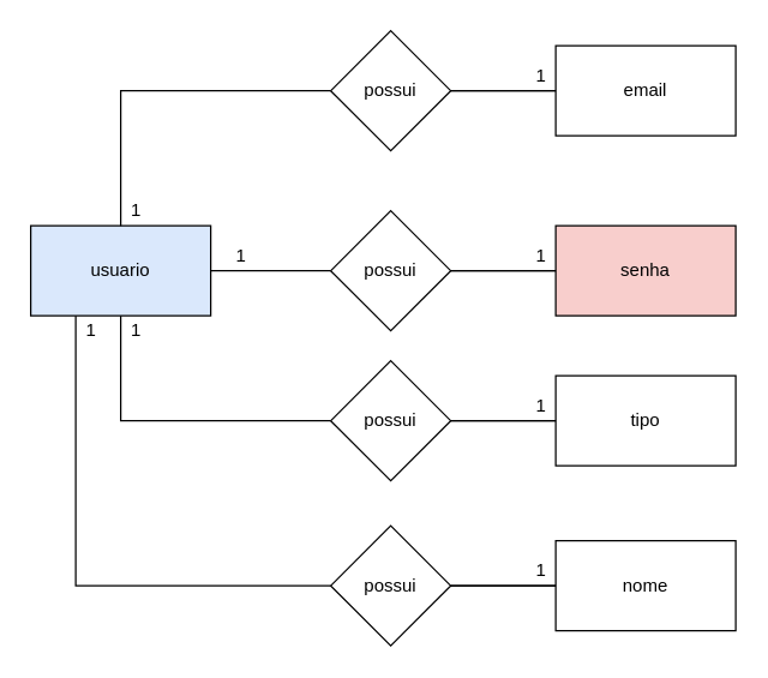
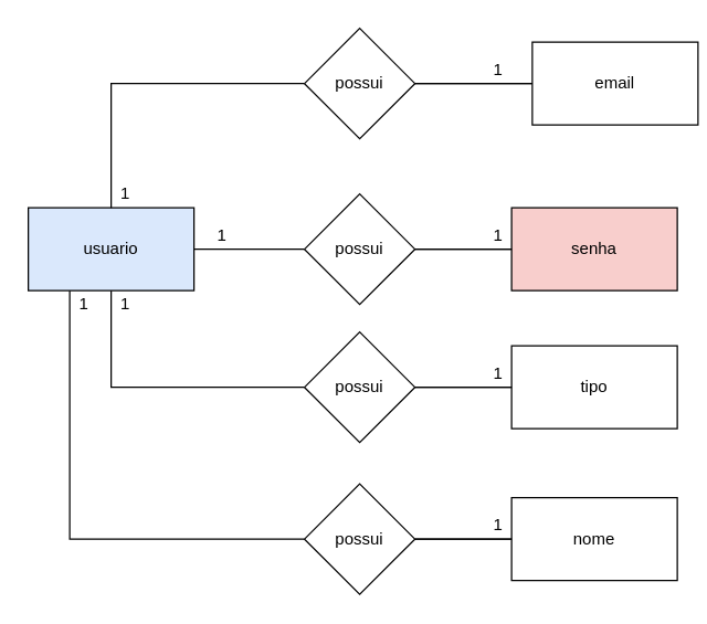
  <mxCell id="0" />
  <mxCell id="1" parent="0" />
  <mxCell id="2" value="usuario" style="rounded=0;whiteSpace=wrap;html=1;fillColor=#dae8fc;" vertex="1" parent="1"><mxGeometry x="20" y="150" width="120" height="60" as="geometry" /></mxCell>
  <mxCell id="3" value="" style="edgeStyle=orthogonalEdgeStyle;rounded=0;orthogonalLoop=1;jettySize=auto;html=1;endArrow=none;endFill=0;" edge="1" parent="1" source="4" target="7"><mxGeometry relative="1" as="geometry" /></mxCell>
  <mxCell id="4" value="senha" style="rounded=0;whiteSpace=wrap;html=1;fillColor=#f8cecc;" vertex="1" parent="1"><mxGeometry x="370" y="150" width="120" height="60" as="geometry" /></mxCell>
  <mxCell id="5" value="" style="edgeStyle=orthogonalEdgeStyle;rounded=0;orthogonalLoop=1;jettySize=auto;html=1;endArrow=none;endFill=0;" edge="1" parent="1" source="7" target="2"><mxGeometry relative="1" as="geometry" /></mxCell>
  <mxCell id="6" value="" style="edgeStyle=orthogonalEdgeStyle;rounded=0;orthogonalLoop=1;jettySize=auto;html=1;endArrow=none;endFill=0;" edge="1" parent="1" source="7" target="4"><mxGeometry relative="1" as="geometry" /></mxCell>
  <mxCell id="7" value="possui" style="rhombus;whiteSpace=wrap;html=1;" vertex="1" parent="1"><mxGeometry x="220" y="140" width="80" height="80" as="geometry" /></mxCell>
  <mxCell id="8" value="1" style="text;html=1;align=center;verticalAlign=middle;resizable=0;points=[];autosize=1;strokeColor=none;" vertex="1" parent="1"><mxGeometry x="150" y="160" width="20" height="20" as="geometry" /></mxCell>
  <mxCell id="9" value="1" style="text;html=1;align=center;verticalAlign=middle;resizable=0;points=[];autosize=1;strokeColor=none;" vertex="1" parent="1"><mxGeometry x="350" y="160" width="20" height="20" as="geometry" /></mxCell>
  <mxCell id="10" value="" style="edgeStyle=orthogonalEdgeStyle;rounded=0;orthogonalLoop=1;jettySize=auto;html=1;endArrow=none;endFill=0;" edge="1" source="11" target="14" parent="1"><mxGeometry relative="1" as="geometry" /></mxCell>
- <mxCell id="11" value="email" style="rounded=0;whiteSpace=wrap;html=1;" vertex="1" parent="1"><mxGeometry x="370" y="30" width="120" height="60" as="geometry" /></mxCell>
+ <mxCell id="11" value="email" style="rounded=0;whiteSpace=wrap;html=1;" vertex="1" parent="1"><mxGeometry x="385" y="30" width="120" height="60" as="geometry" /></mxCell>
  <mxCell id="12" value="" style="edgeStyle=orthogonalEdgeStyle;rounded=0;orthogonalLoop=1;jettySize=auto;html=1;endArrow=none;endFill=0;entryX=0.5;entryY=0;entryDx=0;entryDy=0;" edge="1" source="14" parent="1" target="2"><mxGeometry relative="1" as="geometry"><mxPoint x="150" y="60" as="targetPoint" /></mxGeometry></mxCell>
  <mxCell id="13" value="" style="edgeStyle=orthogonalEdgeStyle;rounded=0;orthogonalLoop=1;jettySize=auto;html=1;endArrow=none;endFill=0;" edge="1" source="14" target="11" parent="1"><mxGeometry relative="1" as="geometry" /></mxCell>
  <mxCell id="14" value="possui" style="rhombus;whiteSpace=wrap;html=1;" vertex="1" parent="1"><mxGeometry x="220" y="20" width="80" height="80" as="geometry" /></mxCell>
  <mxCell id="15" value="1" style="text;html=1;align=center;verticalAlign=middle;resizable=0;points=[];autosize=1;strokeColor=none;" vertex="1" parent="1"><mxGeometry x="80" y="130" width="20" height="20" as="geometry" /></mxCell>
  <mxCell id="16" value="1" style="text;html=1;align=center;verticalAlign=middle;resizable=0;points=[];autosize=1;strokeColor=none;" vertex="1" parent="1"><mxGeometry x="350" y="40" width="20" height="20" as="geometry" /></mxCell>
  <mxCell id="17" value="" style="edgeStyle=orthogonalEdgeStyle;rounded=0;orthogonalLoop=1;jettySize=auto;html=1;endArrow=none;endFill=0;" edge="1" source="18" target="21" parent="1"><mxGeometry relative="1" as="geometry" /></mxCell>
  <mxCell id="18" value="tipo" style="rounded=0;whiteSpace=wrap;html=1;" vertex="1" parent="1"><mxGeometry x="370" y="250" width="120" height="60" as="geometry" /></mxCell>
  <mxCell id="19" value="" style="edgeStyle=orthogonalEdgeStyle;rounded=0;orthogonalLoop=1;jettySize=auto;html=1;endArrow=none;endFill=0;entryX=0.5;entryY=1;entryDx=0;entryDy=0;" edge="1" source="21" parent="1" target="2"><mxGeometry relative="1" as="geometry"><mxPoint x="140" y="280" as="targetPoint" /></mxGeometry></mxCell>
  <mxCell id="20" value="" style="edgeStyle=orthogonalEdgeStyle;rounded=0;orthogonalLoop=1;jettySize=auto;html=1;endArrow=none;endFill=0;" edge="1" source="21" target="18" parent="1"><mxGeometry relative="1" as="geometry" /></mxCell>
  <mxCell id="21" value="possui" style="rhombus;whiteSpace=wrap;html=1;" vertex="1" parent="1"><mxGeometry x="220" y="240" width="80" height="80" as="geometry" /></mxCell>
  <mxCell id="22" value="1" style="text;html=1;align=center;verticalAlign=middle;resizable=0;points=[];autosize=1;strokeColor=none;" vertex="1" parent="1"><mxGeometry x="80" y="210" width="20" height="20" as="geometry" /></mxCell>
  <mxCell id="23" value="1" style="text;html=1;align=center;verticalAlign=middle;resizable=0;points=[];autosize=1;strokeColor=none;" vertex="1" parent="1"><mxGeometry x="350" y="260" width="20" height="20" as="geometry" /></mxCell>
  <mxCell id="24" value="" style="edgeStyle=orthogonalEdgeStyle;rounded=0;orthogonalLoop=1;jettySize=auto;html=1;endArrow=none;endFill=0;" edge="1" source="25" target="28" parent="1"><mxGeometry relative="1" as="geometry" /></mxCell>
  <mxCell id="25" value="nome" style="rounded=0;whiteSpace=wrap;html=1;" vertex="1" parent="1"><mxGeometry x="370" y="360" width="120" height="60" as="geometry" /></mxCell>
  <mxCell id="26" value="" style="edgeStyle=orthogonalEdgeStyle;rounded=0;orthogonalLoop=1;jettySize=auto;html=1;endArrow=none;endFill=0;entryX=0.25;entryY=1;entryDx=0;entryDy=0;" edge="1" source="28" parent="1" target="2"><mxGeometry relative="1" as="geometry"><mxPoint x="80" y="320" as="targetPoint" /></mxGeometry></mxCell>
  <mxCell id="27" value="" style="edgeStyle=orthogonalEdgeStyle;rounded=0;orthogonalLoop=1;jettySize=auto;html=1;endArrow=none;endFill=0;" edge="1" source="28" target="25" parent="1"><mxGeometry relative="1" as="geometry" /></mxCell>
  <mxCell id="28" value="possui" style="rhombus;whiteSpace=wrap;html=1;" vertex="1" parent="1"><mxGeometry x="220" y="350" width="80" height="80" as="geometry" /></mxCell>
  <mxCell id="29" value="1" style="text;html=1;align=center;verticalAlign=middle;resizable=0;points=[];autosize=1;strokeColor=none;" vertex="1" parent="1"><mxGeometry x="50" y="210" width="20" height="20" as="geometry" /></mxCell>
  <mxCell id="30" value="1" style="text;html=1;align=center;verticalAlign=middle;resizable=0;points=[];autosize=1;strokeColor=none;" vertex="1" parent="1"><mxGeometry x="350" y="370" width="20" height="20" as="geometry" /></mxCell>
